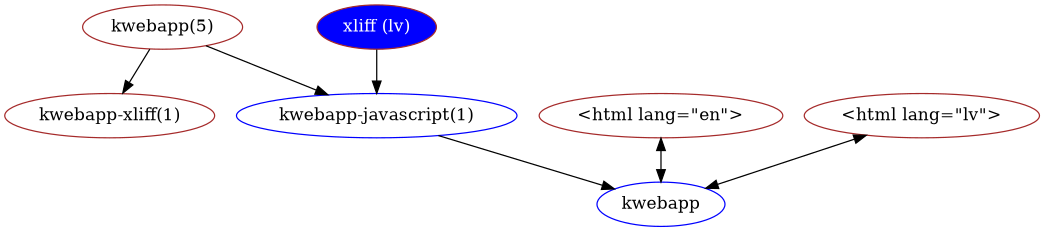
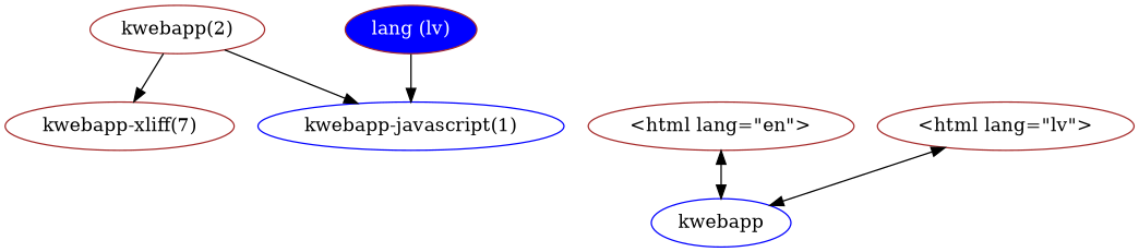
  digraph {
    fontname="DejaVu Serif"
    node [color=brown fontname="DejaVu Serif"]
    edge [fontname="DejaVu Serif"]
-   n1 [label="kwebapp(5)"]
-   n2 [label="kwebapp-xliff(1)"]
+   n1 [label="kwebapp(2)"]
+   n2 [label="kwebapp-xliff(7)"]
    n3 [color=blue label="kwebapp-javascript(1)"]
    n4 [color=blue label=kwebapp]
-   n5 [fillcolor=blue fontcolor=white label="xliff (lv)" style=filled]
+   n5 [fillcolor=blue fontcolor=white label="lang (lv)" style=filled]
    n6 [label="<html lang=\"en\">"]
    n7 [label="<html lang=\"lv\">"]
    n1 -> n2
    n1 -> n3
-   n3 -> n4
    n5 -> n3
    n6 -> n4 [dir=both]
    n7 -> n4 [dir=both]
  }
